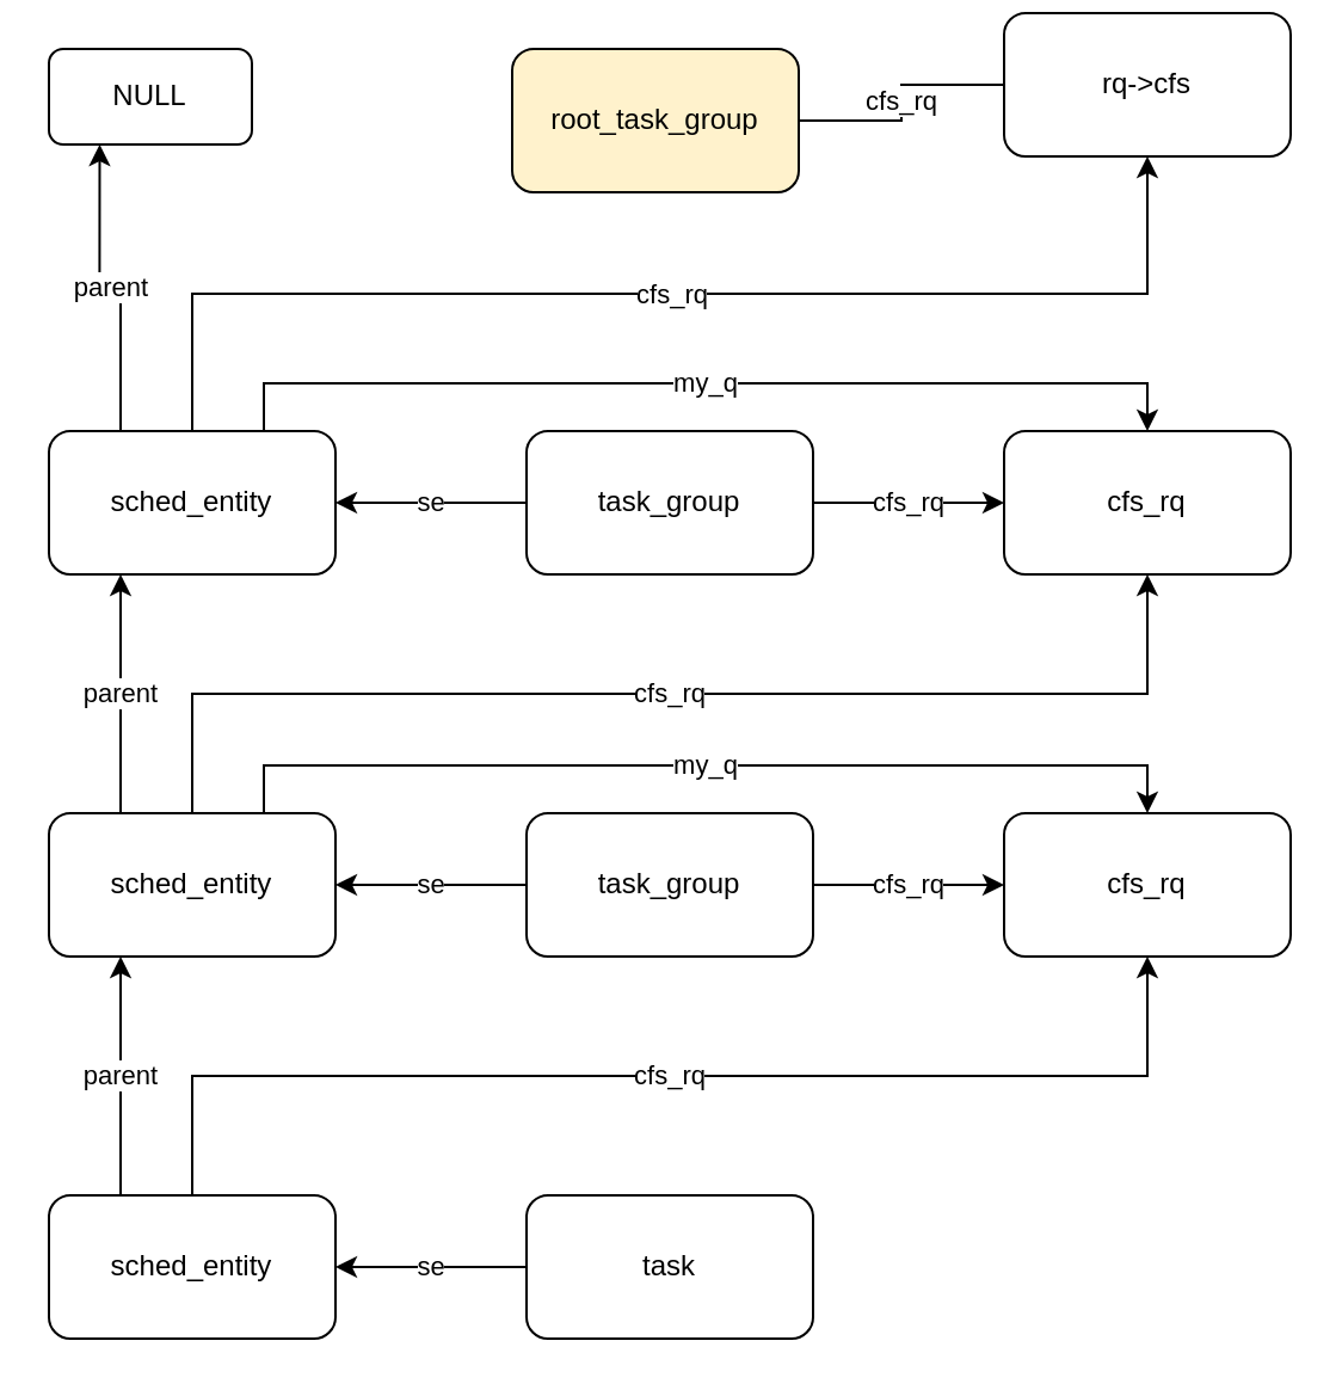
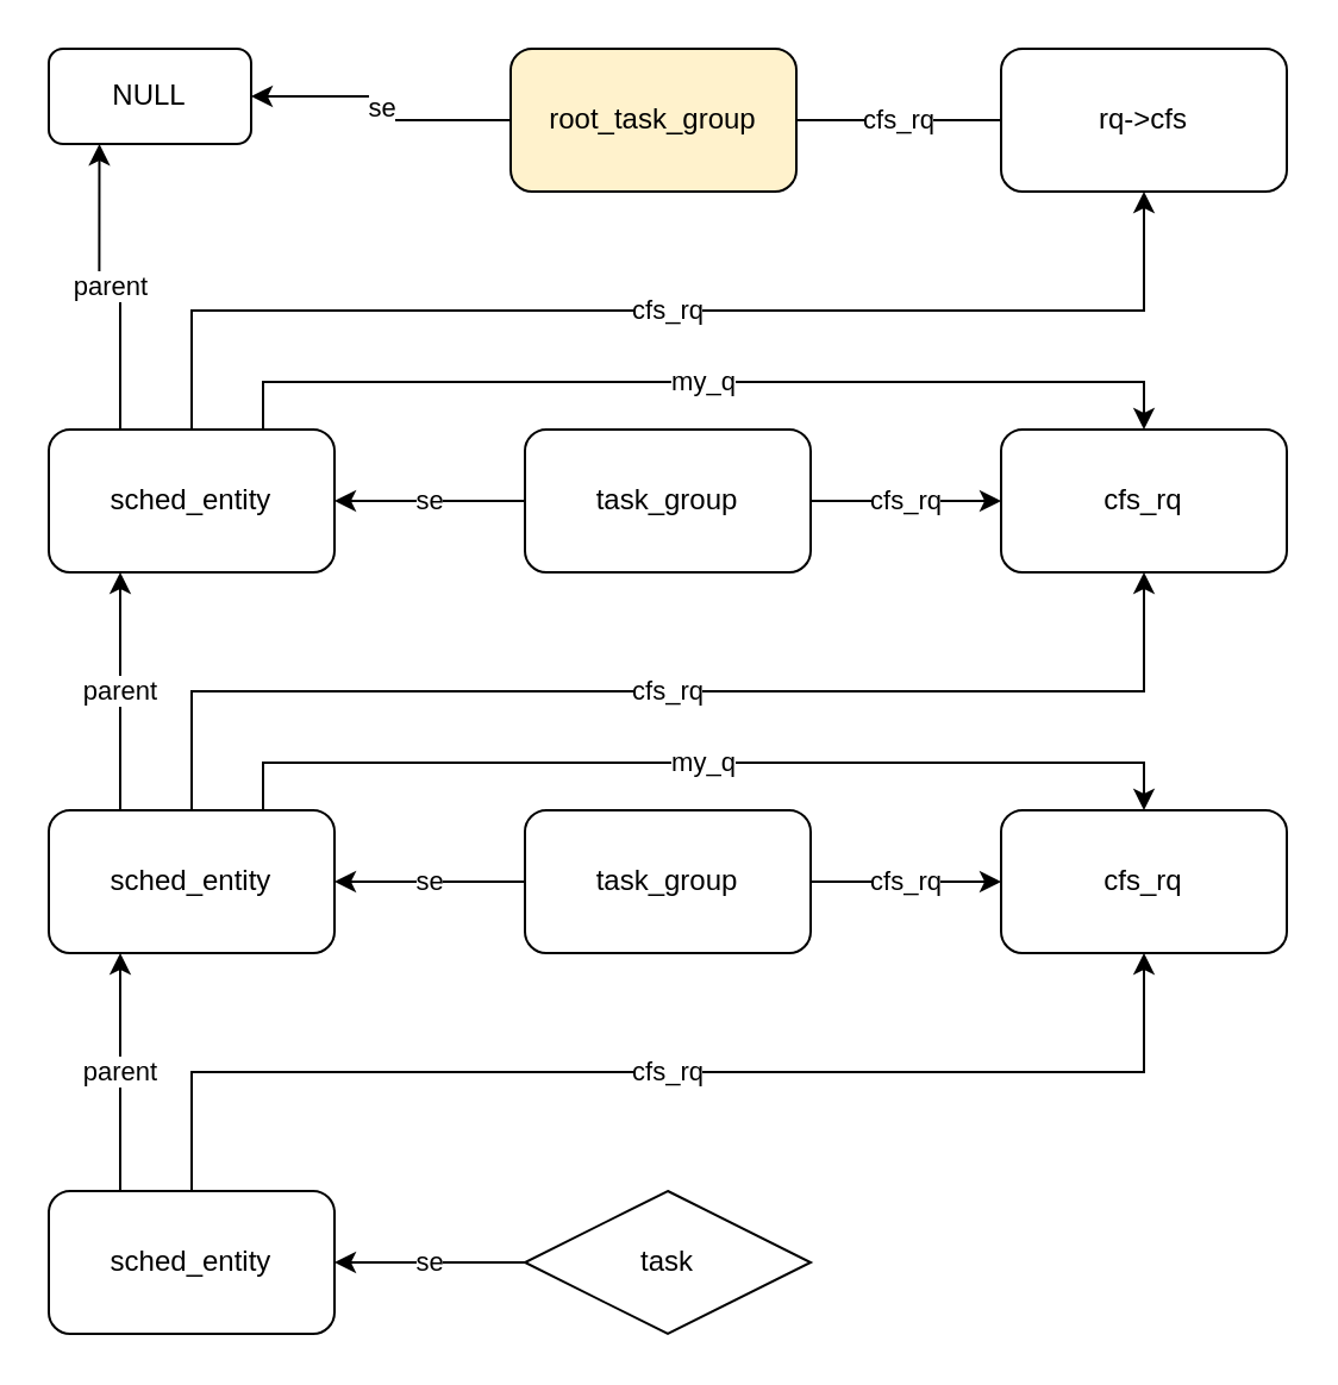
  <mxCell id="0" />
  <mxCell id="1" parent="0" />
  <mxCell id="2" value="cfs_rq" style="edgeStyle=orthogonalEdgeStyle;rounded=0;orthogonalLoop=1;jettySize=auto;html=1;exitX=1;exitY=0.5;exitDx=0;exitDy=0;entryX=0;entryY=0.5;entryDx=0;entryDy=0;endArrow=none;" parent="1" source="4" target="5" edge="1"><mxGeometry relative="1" as="geometry" /></mxCell>
+ <mxCell id="3" value="se" style="edgeStyle=orthogonalEdgeStyle;rounded=0;orthogonalLoop=1;jettySize=auto;html=1;exitX=0;exitY=0.5;exitDx=0;exitDy=0;" parent="1" source="4" target="6" edge="1"><mxGeometry relative="1" as="geometry" /></mxCell>
  <mxCell id="4" value="root_task_group" style="rounded=1;whiteSpace=wrap;html=1;fillColor=#fff2cc;" parent="1" vertex="1"><mxGeometry x="214" y="20" width="120" height="60" as="geometry" /></mxCell>
- <mxCell id="5" value="rq-&amp;gt;cfs" style="rounded=1;whiteSpace=wrap;html=1;" parent="1" vertex="1"><mxGeometry x="420" y="5" width="120" height="60" as="geometry" /></mxCell>
+ <mxCell id="5" value="rq-&amp;gt;cfs" style="rounded=1;whiteSpace=wrap;html=1;" parent="1" vertex="1"><mxGeometry x="420" y="20" width="120" height="60" as="geometry" /></mxCell>
  <mxCell id="6" value="NULL" style="rounded=1;whiteSpace=wrap;html=1;" parent="1" vertex="1"><mxGeometry x="20" y="20" width="85" height="40" as="geometry" /></mxCell>
  <mxCell id="7" value="se" style="edgeStyle=orthogonalEdgeStyle;rounded=0;orthogonalLoop=1;jettySize=auto;html=1;exitX=0;exitY=0.5;exitDx=0;exitDy=0;entryX=1;entryY=0.5;entryDx=0;entryDy=0;" parent="1" source="9" target="14" edge="1"><mxGeometry relative="1" as="geometry" /></mxCell>
  <mxCell id="8" value="cfs_rq" style="edgeStyle=orthogonalEdgeStyle;rounded=0;orthogonalLoop=1;jettySize=auto;html=1;exitX=1;exitY=0.5;exitDx=0;exitDy=0;entryX=0;entryY=0.5;entryDx=0;entryDy=0;" parent="1" source="9" target="10" edge="1"><mxGeometry relative="1" as="geometry" /></mxCell>
  <mxCell id="9" value="task_group" style="rounded=1;whiteSpace=wrap;html=1;" parent="1" vertex="1"><mxGeometry x="220" y="180" width="120" height="60" as="geometry" /></mxCell>
  <mxCell id="10" value="cfs_rq" style="rounded=1;whiteSpace=wrap;html=1;" parent="1" vertex="1"><mxGeometry x="420" y="180" width="120" height="60" as="geometry" /></mxCell>
  <mxCell id="11" value="my_q" style="edgeStyle=orthogonalEdgeStyle;rounded=0;orthogonalLoop=1;jettySize=auto;html=1;exitX=0.75;exitY=0;exitDx=0;exitDy=0;entryX=0.5;entryY=0;entryDx=0;entryDy=0;" parent="1" source="14" target="10" edge="1"><mxGeometry relative="1" as="geometry" /></mxCell>
  <mxCell id="12" value="parent" style="edgeStyle=orthogonalEdgeStyle;rounded=0;orthogonalLoop=1;jettySize=auto;html=1;exitX=0.25;exitY=0;exitDx=0;exitDy=0;entryX=0.25;entryY=1;entryDx=0;entryDy=0;" parent="1" source="14" target="6" edge="1"><mxGeometry relative="1" as="geometry" /></mxCell>
  <mxCell id="13" value="cfs_rq" style="edgeStyle=orthogonalEdgeStyle;rounded=0;orthogonalLoop=1;jettySize=auto;html=1;exitX=0.5;exitY=0;exitDx=0;exitDy=0;entryX=0.5;entryY=1;entryDx=0;entryDy=0;" parent="1" source="14" target="5" edge="1"><mxGeometry relative="1" as="geometry" /></mxCell>
  <mxCell id="14" value="sched_entity" style="rounded=1;whiteSpace=wrap;html=1;" parent="1" vertex="1"><mxGeometry x="20" y="180" width="120" height="60" as="geometry" /></mxCell>
  <mxCell id="15" value="se" style="edgeStyle=orthogonalEdgeStyle;rounded=0;orthogonalLoop=1;jettySize=auto;html=1;exitX=0;exitY=0.5;exitDx=0;exitDy=0;entryX=1;entryY=0.5;entryDx=0;entryDy=0;" parent="1" source="17" target="22" edge="1"><mxGeometry relative="1" as="geometry" /></mxCell>
  <mxCell id="16" value="cfs_rq" style="edgeStyle=orthogonalEdgeStyle;rounded=0;orthogonalLoop=1;jettySize=auto;html=1;exitX=1;exitY=0.5;exitDx=0;exitDy=0;entryX=0;entryY=0.5;entryDx=0;entryDy=0;" parent="1" source="17" target="18" edge="1"><mxGeometry relative="1" as="geometry" /></mxCell>
  <mxCell id="17" value="task_group" style="rounded=1;whiteSpace=wrap;html=1;" parent="1" vertex="1"><mxGeometry x="220" y="340" width="120" height="60" as="geometry" /></mxCell>
  <mxCell id="18" value="cfs_rq" style="rounded=1;whiteSpace=wrap;html=1;" parent="1" vertex="1"><mxGeometry x="420" y="340" width="120" height="60" as="geometry" /></mxCell>
  <mxCell id="19" value="my_q" style="edgeStyle=orthogonalEdgeStyle;rounded=0;orthogonalLoop=1;jettySize=auto;html=1;exitX=0.75;exitY=0;exitDx=0;exitDy=0;entryX=0.5;entryY=0;entryDx=0;entryDy=0;" parent="1" source="22" target="18" edge="1"><mxGeometry relative="1" as="geometry" /></mxCell>
  <mxCell id="20" value="parent" style="edgeStyle=orthogonalEdgeStyle;rounded=0;orthogonalLoop=1;jettySize=auto;html=1;exitX=0.25;exitY=0;exitDx=0;exitDy=0;entryX=0.25;entryY=1;entryDx=0;entryDy=0;" parent="1" source="22" target="14" edge="1"><mxGeometry relative="1" as="geometry" /></mxCell>
  <mxCell id="21" value="cfs_rq" style="edgeStyle=orthogonalEdgeStyle;rounded=0;orthogonalLoop=1;jettySize=auto;html=1;exitX=0.5;exitY=0;exitDx=0;exitDy=0;entryX=0.5;entryY=1;entryDx=0;entryDy=0;" parent="1" source="22" target="10" edge="1"><mxGeometry relative="1" as="geometry" /></mxCell>
  <mxCell id="22" value="sched_entity" style="rounded=1;whiteSpace=wrap;html=1;" parent="1" vertex="1"><mxGeometry x="20" y="340" width="120" height="60" as="geometry" /></mxCell>
  <mxCell id="23" value="se" style="edgeStyle=orthogonalEdgeStyle;rounded=0;orthogonalLoop=1;jettySize=auto;html=1;exitX=0;exitY=0.5;exitDx=0;exitDy=0;entryX=1;entryY=0.5;entryDx=0;entryDy=0;" parent="1" source="24" target="27" edge="1"><mxGeometry relative="1" as="geometry" /></mxCell>
- <mxCell id="24" value="task" style="rounded=1;whiteSpace=wrap;html=1;" parent="1" vertex="1"><mxGeometry x="220" y="500" width="120" height="60" as="geometry" /></mxCell>
+ <mxCell id="24" value="task" style="rhombus;whiteSpace=wrap;html=1;" parent="1" vertex="1"><mxGeometry x="220" y="500" width="120" height="60" as="geometry" /></mxCell>
  <mxCell id="25" value="parent" style="edgeStyle=orthogonalEdgeStyle;rounded=0;orthogonalLoop=1;jettySize=auto;html=1;exitX=0.25;exitY=0;exitDx=0;exitDy=0;entryX=0.25;entryY=1;entryDx=0;entryDy=0;" parent="1" source="27" target="22" edge="1"><mxGeometry relative="1" as="geometry" /></mxCell>
  <mxCell id="26" value="cfs_rq" style="edgeStyle=orthogonalEdgeStyle;rounded=0;orthogonalLoop=1;jettySize=auto;html=1;exitX=0.5;exitY=0;exitDx=0;exitDy=0;entryX=0.5;entryY=1;entryDx=0;entryDy=0;" parent="1" source="27" target="18" edge="1"><mxGeometry relative="1" as="geometry" /></mxCell>
  <mxCell id="27" value="sched_entity" style="rounded=1;whiteSpace=wrap;html=1;" parent="1" vertex="1"><mxGeometry x="20" y="500" width="120" height="60" as="geometry" /></mxCell>
